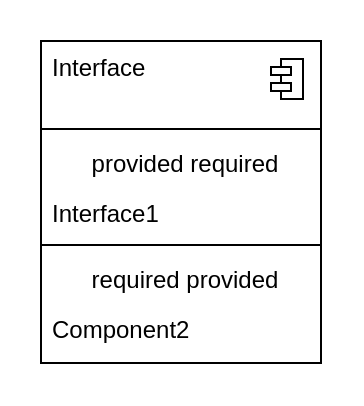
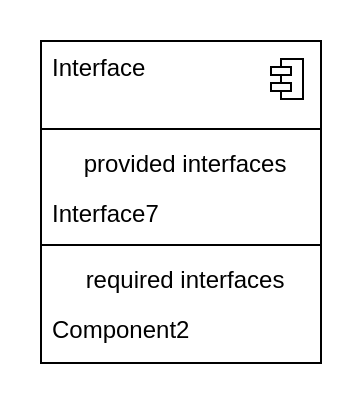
  <mxCell id="0" />
  <mxCell id="1" parent="0" />
  <mxCell id="2" value="" style="fontStyle=1;align=center;verticalAlign=top;childLayout=stackLayout;horizontal=1;horizontalStack=0;resizeParent=1;resizeParentMax=0;resizeLast=0;marginBottom=0;" vertex="1" parent="1"><mxGeometry x="20" y="20" width="140" height="161" as="geometry" /></mxCell>
  <mxCell id="3" value="Interface" style="html=1;align=left;spacingLeft=4;verticalAlign=top;strokeColor=none;fillColor=none;" vertex="1" parent="2"><mxGeometry width="140" height="40" as="geometry" /></mxCell>
  <mxCell id="4" value="" style="shape=module;jettyWidth=10;jettyHeight=4;" vertex="1" parent="3"><mxGeometry x="1" width="16" height="20" relative="1" as="geometry"><mxPoint x="-25" y="9" as="offset" /></mxGeometry></mxCell>
  <mxCell id="5" value="" style="line;strokeWidth=1;fillColor=none;align=left;verticalAlign=middle;spacingTop=-1;spacingLeft=3;spacingRight=3;rotatable=0;labelPosition=right;points=[];portConstraint=eastwest;" vertex="1" parent="2"><mxGeometry y="40" width="140" height="8" as="geometry" /></mxCell>
- <mxCell id="6" value="provided required" style="html=1;align=center;spacingLeft=4;verticalAlign=top;strokeColor=none;fillColor=none;" vertex="1" parent="2"><mxGeometry y="48" width="140" height="25" as="geometry" /></mxCell>
- <mxCell id="7" value="Interface1" style="html=1;align=left;spacingLeft=4;verticalAlign=top;strokeColor=none;fillColor=none;" vertex="1" parent="2"><mxGeometry y="73" width="140" height="25" as="geometry" /></mxCell>
+ <mxCell id="6" value="provided interfaces" style="html=1;align=center;spacingLeft=4;verticalAlign=top;strokeColor=none;fillColor=none;" vertex="1" parent="2"><mxGeometry y="48" width="140" height="25" as="geometry" /></mxCell>
+ <mxCell id="7" value="Interface7" style="html=1;align=left;spacingLeft=4;verticalAlign=top;strokeColor=none;fillColor=none;" vertex="1" parent="2"><mxGeometry y="73" width="140" height="25" as="geometry" /></mxCell>
  <mxCell id="8" value="" style="line;strokeWidth=1;fillColor=none;align=left;verticalAlign=middle;spacingTop=-1;spacingLeft=3;spacingRight=3;rotatable=0;labelPosition=right;points=[];portConstraint=eastwest;" vertex="1" parent="2"><mxGeometry y="98" width="140" height="8" as="geometry" /></mxCell>
- <mxCell id="9" value="required provided" style="html=1;align=center;spacingLeft=4;verticalAlign=top;strokeColor=none;fillColor=none;" vertex="1" parent="2"><mxGeometry y="106" width="140" height="25" as="geometry" /></mxCell>
+ <mxCell id="9" value="required interfaces" style="html=1;align=center;spacingLeft=4;verticalAlign=top;strokeColor=none;fillColor=none;" vertex="1" parent="2"><mxGeometry y="106" width="140" height="25" as="geometry" /></mxCell>
  <mxCell id="10" value="Component2" style="html=1;align=left;spacingLeft=4;verticalAlign=top;strokeColor=none;fillColor=none;" vertex="1" parent="2"><mxGeometry y="131" width="140" height="30" as="geometry" /></mxCell>
